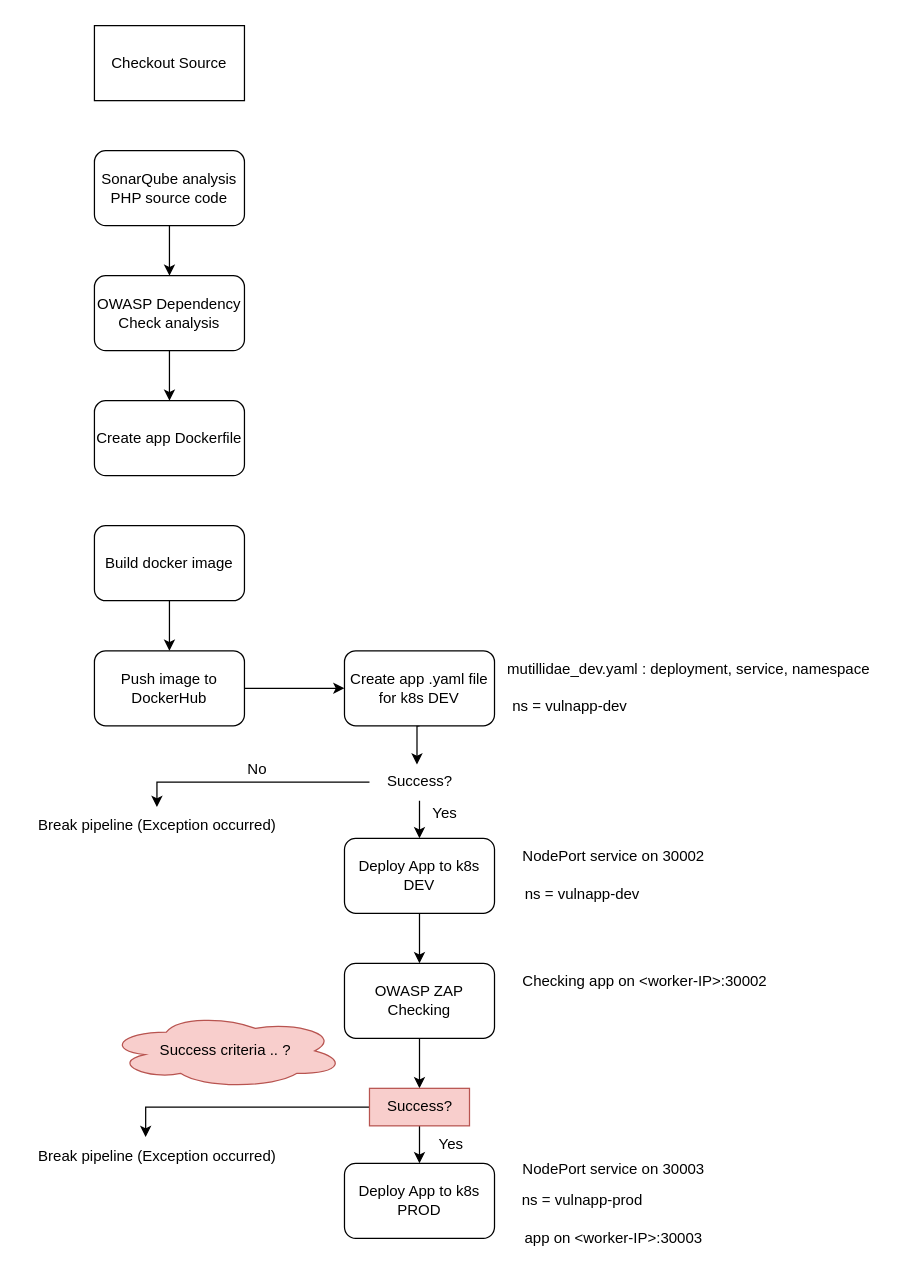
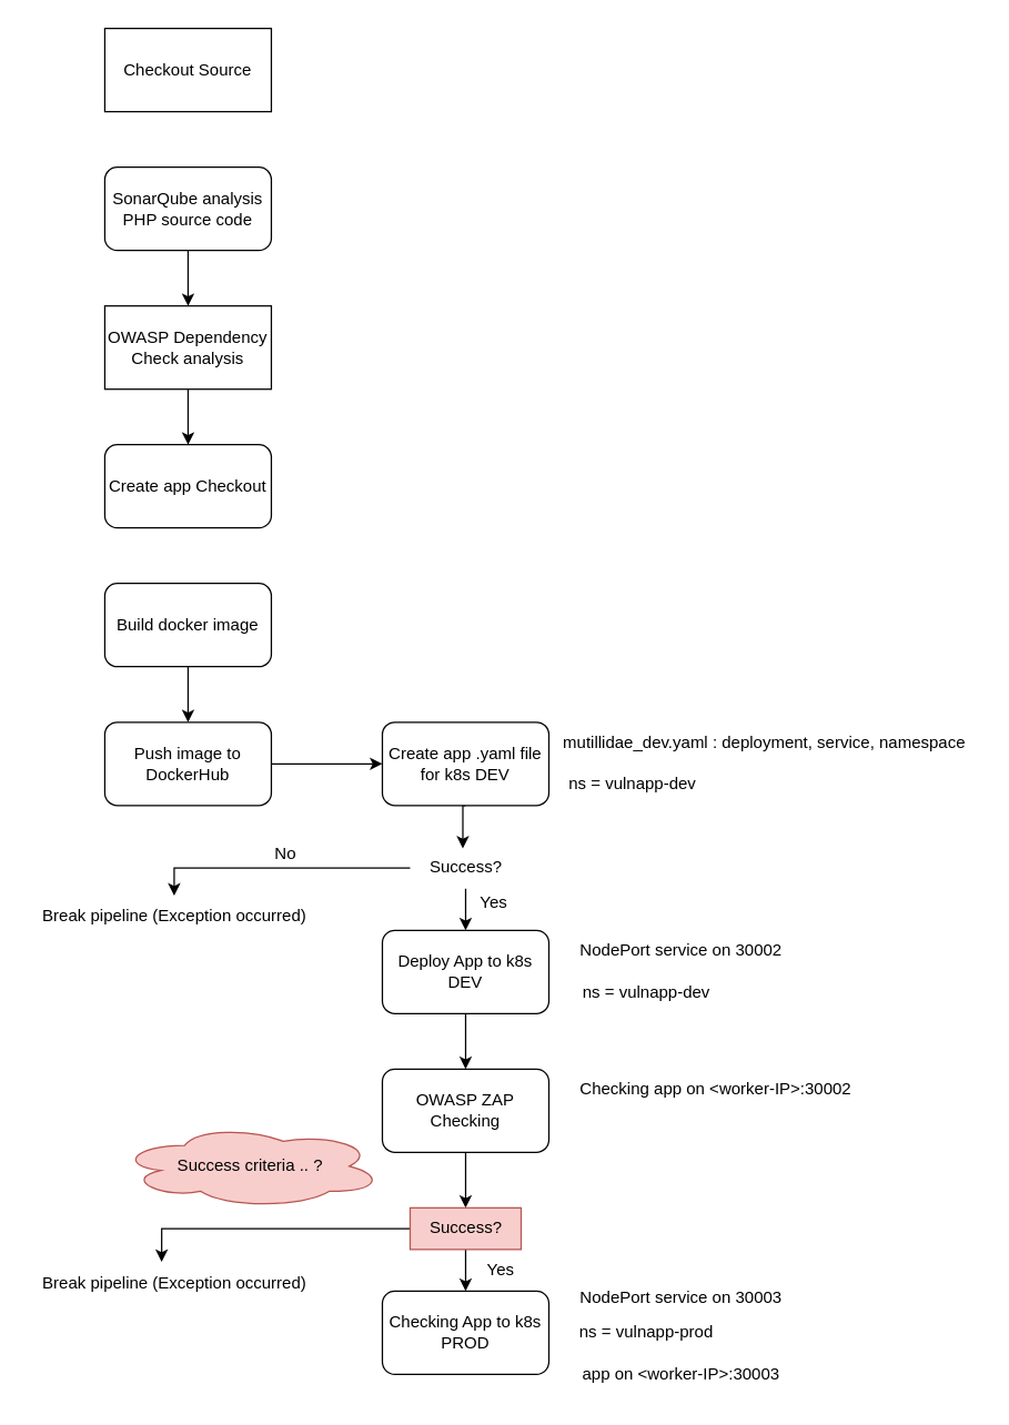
  <mxCell id="0" />
  <mxCell id="1" parent="0" />
  <mxCell id="2" value="Checkout Source" style="whiteSpace=wrap;html=1;rounded=0;" vertex="1" parent="1"><mxGeometry x="75" y="20" width="120" height="60" as="geometry" /></mxCell>
  <mxCell id="3" style="edgeStyle=orthogonalEdgeStyle;rounded=0;orthogonalLoop=1;jettySize=auto;html=1;exitX=0.5;exitY=1;exitDx=0;exitDy=0;entryX=0.5;entryY=0;entryDx=0;entryDy=0;" edge="1" parent="1" source="4" target="6"><mxGeometry relative="1" as="geometry" /></mxCell>
  <mxCell id="4" value="SonarQube analysis PHP source code" style="rounded=1;whiteSpace=wrap;html=1;" vertex="1" parent="1"><mxGeometry x="75" y="120" width="120" height="60" as="geometry" /></mxCell>
  <mxCell id="5" style="edgeStyle=orthogonalEdgeStyle;rounded=0;orthogonalLoop=1;jettySize=auto;html=1;exitX=0.5;exitY=1;exitDx=0;exitDy=0;entryX=0.5;entryY=0;entryDx=0;entryDy=0;" edge="1" parent="1" source="6" target="7"><mxGeometry relative="1" as="geometry" /></mxCell>
- <mxCell id="6" value="OWASP Dependency Check analysis" style="rounded=1;whiteSpace=wrap;html=1;" vertex="1" parent="1"><mxGeometry x="75" y="220" width="120" height="60" as="geometry" /></mxCell>
- <mxCell id="7" value="Create app Dockerfile" style="rounded=1;whiteSpace=wrap;html=1;" vertex="1" parent="1"><mxGeometry x="75" y="320" width="120" height="60" as="geometry" /></mxCell>
+ <mxCell id="6" value="OWASP Dependency Check analysis" style="whiteSpace=wrap;html=1;rounded=0;" vertex="1" parent="1"><mxGeometry x="75" y="220" width="120" height="60" as="geometry" /></mxCell>
+ <mxCell id="7" value="Create app Checkout" style="rounded=1;whiteSpace=wrap;html=1;" vertex="1" parent="1"><mxGeometry x="75" y="320" width="120" height="60" as="geometry" /></mxCell>
  <mxCell id="8" style="edgeStyle=orthogonalEdgeStyle;rounded=0;orthogonalLoop=1;jettySize=auto;html=1;exitX=0.5;exitY=1;exitDx=0;exitDy=0;entryX=0.5;entryY=0;entryDx=0;entryDy=0;" edge="1" parent="1" source="9" target="11"><mxGeometry relative="1" as="geometry" /></mxCell>
  <mxCell id="9" value="Build docker image" style="rounded=1;whiteSpace=wrap;html=1;" vertex="1" parent="1"><mxGeometry x="75" y="420" width="120" height="60" as="geometry" /></mxCell>
  <mxCell id="10" style="edgeStyle=orthogonalEdgeStyle;rounded=0;orthogonalLoop=1;jettySize=auto;html=1;exitX=1;exitY=0.5;exitDx=0;exitDy=0;entryX=0;entryY=0.5;entryDx=0;entryDy=0;" edge="1" parent="1" source="11" target="13"><mxGeometry relative="1" as="geometry" /></mxCell>
  <mxCell id="11" value="Push image to DockerHub" style="rounded=1;whiteSpace=wrap;html=1;" vertex="1" parent="1"><mxGeometry x="75" y="520" width="120" height="60" as="geometry" /></mxCell>
  <mxCell id="12" style="edgeStyle=orthogonalEdgeStyle;rounded=0;orthogonalLoop=1;jettySize=auto;html=1;exitX=0.5;exitY=1;exitDx=0;exitDy=0;entryX=0.475;entryY=0.033;entryDx=0;entryDy=0;entryPerimeter=0;" edge="1" parent="1" source="13" target="22"><mxGeometry relative="1" as="geometry" /></mxCell>
  <mxCell id="13" value="Create app .yaml file for k8s DEV" style="rounded=1;whiteSpace=wrap;html=1;" vertex="1" parent="1"><mxGeometry x="275" y="520" width="120" height="60" as="geometry" /></mxCell>
  <mxCell id="14" style="edgeStyle=orthogonalEdgeStyle;rounded=0;orthogonalLoop=1;jettySize=auto;html=1;exitX=0.5;exitY=1;exitDx=0;exitDy=0;entryX=0.5;entryY=0;entryDx=0;entryDy=0;" edge="1" parent="1" source="15" target="27"><mxGeometry relative="1" as="geometry" /></mxCell>
  <mxCell id="15" value="Deploy App to k8s DEV" style="rounded=1;whiteSpace=wrap;html=1;" vertex="1" parent="1"><mxGeometry x="275" y="670" width="120" height="60" as="geometry" /></mxCell>
  <mxCell id="16" value="NodePort service on 30002" style="text;html=1;align=center;verticalAlign=middle;resizable=0;points=[];autosize=1;strokeColor=none;fillColor=none;" vertex="1" parent="1"><mxGeometry x="405" y="670" width="170" height="30" as="geometry" /></mxCell>
  <mxCell id="17" value="mutillidae_dev.yaml : deployment, service, namespace" style="text;html=1;align=center;verticalAlign=middle;resizable=0;points=[];autosize=1;strokeColor=none;fillColor=none;" vertex="1" parent="1"><mxGeometry x="395" y="520" width="310" height="30" as="geometry" /></mxCell>
  <mxCell id="18" value="ns = vulnapp-dev" style="text;html=1;align=center;verticalAlign=middle;resizable=0;points=[];autosize=1;strokeColor=none;fillColor=none;" vertex="1" parent="1"><mxGeometry x="395" y="550" width="120" height="30" as="geometry" /></mxCell>
  <mxCell id="19" value="ns = vulnapp-dev" style="text;html=1;align=center;verticalAlign=middle;resizable=0;points=[];autosize=1;strokeColor=none;fillColor=none;" vertex="1" parent="1"><mxGeometry x="405" y="700" width="120" height="30" as="geometry" /></mxCell>
  <mxCell id="20" style="edgeStyle=orthogonalEdgeStyle;rounded=0;orthogonalLoop=1;jettySize=auto;html=1;" edge="1" parent="1" source="22" target="15"><mxGeometry relative="1" as="geometry" /></mxCell>
  <mxCell id="21" style="edgeStyle=orthogonalEdgeStyle;rounded=0;orthogonalLoop=1;jettySize=auto;html=1;" edge="1" parent="1" source="22" target="23"><mxGeometry relative="1" as="geometry" /></mxCell>
  <mxCell id="22" value="Success?" style="text;html=1;align=center;verticalAlign=middle;resizable=0;points=[];autosize=1;strokeColor=none;fillColor=none;" vertex="1" parent="1"><mxGeometry x="295" y="610" width="80" height="30" as="geometry" /></mxCell>
  <mxCell id="23" value="Break pipeline (Exception occurred)" style="text;html=1;align=center;verticalAlign=middle;resizable=0;points=[];autosize=1;strokeColor=none;fillColor=none;" vertex="1" parent="1"><mxGeometry x="20" y="645" width="210" height="30" as="geometry" /></mxCell>
  <mxCell id="24" value="Yes" style="text;html=1;align=center;verticalAlign=middle;resizable=0;points=[];autosize=1;strokeColor=none;fillColor=none;" vertex="1" parent="1"><mxGeometry x="335" y="635" width="40" height="30" as="geometry" /></mxCell>
  <mxCell id="25" value="No" style="text;html=1;align=center;verticalAlign=middle;resizable=0;points=[];autosize=1;strokeColor=none;fillColor=none;" vertex="1" parent="1"><mxGeometry x="185" y="600" width="40" height="30" as="geometry" /></mxCell>
  <mxCell id="26" style="edgeStyle=orthogonalEdgeStyle;rounded=0;orthogonalLoop=1;jettySize=auto;html=1;exitX=0.5;exitY=1;exitDx=0;exitDy=0;" edge="1" parent="1" source="27" target="31"><mxGeometry relative="1" as="geometry" /></mxCell>
  <mxCell id="27" value="OWASP ZAP Checking" style="rounded=1;whiteSpace=wrap;html=1;" vertex="1" parent="1"><mxGeometry x="275" y="770" width="120" height="60" as="geometry" /></mxCell>
  <mxCell id="28" value="Checking app on &amp;lt;worker-IP&amp;gt;:30002" style="text;html=1;align=center;verticalAlign=middle;resizable=0;points=[];autosize=1;strokeColor=none;fillColor=none;" vertex="1" parent="1"><mxGeometry x="405" y="770" width="220" height="30" as="geometry" /></mxCell>
  <mxCell id="29" style="edgeStyle=orthogonalEdgeStyle;rounded=0;orthogonalLoop=1;jettySize=auto;html=1;entryX=0.5;entryY=0;entryDx=0;entryDy=0;" edge="1" parent="1" source="31" target="32"><mxGeometry relative="1" as="geometry" /></mxCell>
  <mxCell id="30" style="edgeStyle=orthogonalEdgeStyle;rounded=0;orthogonalLoop=1;jettySize=auto;html=1;entryX=0.457;entryY=-0.033;entryDx=0;entryDy=0;entryPerimeter=0;" edge="1" parent="1" source="31" target="34"><mxGeometry relative="1" as="geometry" /></mxCell>
  <mxCell id="31" value="Success?" style="text;html=1;align=center;verticalAlign=middle;resizable=0;points=[];autosize=1;strokeColor=#b85450;fillColor=#f8cecc;" vertex="1" parent="1"><mxGeometry x="295" y="870" width="80" height="30" as="geometry" /></mxCell>
- <mxCell id="32" value="Deploy App to k8s PROD" style="rounded=1;whiteSpace=wrap;html=1;" vertex="1" parent="1"><mxGeometry x="275" y="930" width="120" height="60" as="geometry" /></mxCell>
+ <mxCell id="32" value="Checking App to k8s PROD" style="rounded=1;whiteSpace=wrap;html=1;" vertex="1" parent="1"><mxGeometry x="275" y="930" width="120" height="60" as="geometry" /></mxCell>
  <mxCell id="33" value="Yes" style="text;html=1;align=center;verticalAlign=middle;resizable=0;points=[];autosize=1;strokeColor=none;fillColor=none;" vertex="1" parent="1"><mxGeometry x="340" y="900" width="40" height="30" as="geometry" /></mxCell>
  <mxCell id="34" value="Break pipeline (Exception occurred)" style="text;html=1;align=center;verticalAlign=middle;resizable=0;points=[];autosize=1;strokeColor=none;fillColor=none;" vertex="1" parent="1"><mxGeometry x="20" y="910" width="210" height="30" as="geometry" /></mxCell>
  <mxCell id="35" value="NodePort service on 30003" style="text;html=1;align=center;verticalAlign=middle;resizable=0;points=[];autosize=1;strokeColor=none;fillColor=none;" vertex="1" parent="1"><mxGeometry x="405" y="920" width="170" height="30" as="geometry" /></mxCell>
  <mxCell id="36" value="ns = vulnapp-prod" style="text;html=1;align=center;verticalAlign=middle;resizable=0;points=[];autosize=1;strokeColor=none;fillColor=none;" vertex="1" parent="1"><mxGeometry x="405" y="945" width="120" height="30" as="geometry" /></mxCell>
  <mxCell id="37" value="&lt;div&gt;app on &amp;lt;worker-IP&amp;gt;:30003&lt;/div&gt;" style="text;html=1;align=center;verticalAlign=middle;resizable=0;points=[];autosize=1;strokeColor=none;fillColor=none;" vertex="1" parent="1"><mxGeometry x="405" y="975" width="170" height="30" as="geometry" /></mxCell>
  <mxCell id="38" value="Success criteria .. ?" style="ellipse;shape=cloud;whiteSpace=wrap;html=1;fillColor=#f8cecc;strokeColor=#b85450;" vertex="1" parent="1"><mxGeometry x="85" y="810" width="190" height="60" as="geometry" /></mxCell>
